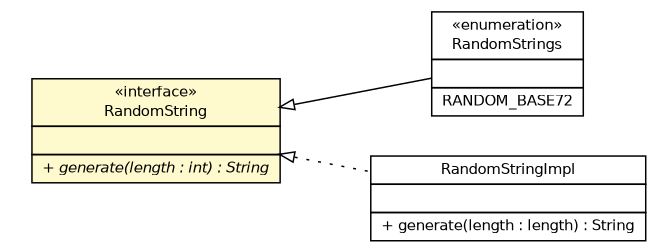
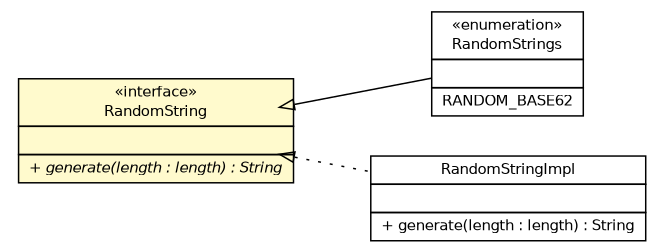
  digraph {
    nodesep=0.25
    rankdir=LR
    ranksep=0.5
    node [fontcolor=black fontname=Helvetica fontsize=10.0 shape=plaintext]
    edge [arrowtail=empty dir=back fontname=Helvetica fontsize=10 headport=p labelfontname=Helvetica labelfontsize=10 tailport=p]
-   n1 [label=<<table title="cn.home1.oss.lib.common.crypto.RandomString" border="0" cellborder="1" cellspacing="0" cellpadding="2" port="p" bgcolor="lemonChiffon" href="./RandomString.html"> 		<tr><td><table border="0" cellspacing="0" cellpadding="1"> <tr><td align="center" balign="center"> &#171;interface&#187; </td></tr> <tr><td align="center" balign="center"> RandomString </td></tr> 		</table></td></tr> 		<tr><td><table border="0" cellspacing="0" cellpadding="1"> <tr><td align="left" balign="left">  </td></tr> 		</table></td></tr> 		<tr><td><table border="0" cellspacing="0" cellpadding="1"> <tr><td align="left" balign="left"><font face="Helvetica-Oblique" point-size="10.0"> + generate(length : int) : String </font></td></tr> 		</table></td></tr> 		</table>>]
-   n2 [label=<<table title="cn.home1.oss.lib.common.crypto.RandomString.RandomStrings" border="0" cellborder="1" cellspacing="0" cellpadding="2" port="p" href="./RandomString.RandomStrings.html"> 		<tr><td><table border="0" cellspacing="0" cellpadding="1"> <tr><td align="center" balign="center"> &#171;enumeration&#187; </td></tr> <tr><td align="center" balign="center"> RandomStrings </td></tr> 		</table></td></tr> 		<tr><td><table border="0" cellspacing="0" cellpadding="1"> <tr><td align="left" balign="left">  </td></tr> 		</table></td></tr> 		<tr><td><table border="0" cellspacing="0" cellpadding="1"> <tr><td align="left" balign="left"> RANDOM_BASE72 </td></tr> 		</table></td></tr> 		</table>>]
+   n1 [label=<<table title="cn.home1.oss.lib.common.crypto.RandomString" border="0" cellborder="1" cellspacing="0" cellpadding="2" port="p" bgcolor="lemonChiffon" href="./RandomString.html"> 		<tr><td><table border="0" cellspacing="0" cellpadding="1"> <tr><td align="center" balign="center"> &#171;interface&#187; </td></tr> <tr><td align="center" balign="center"> RandomString </td></tr> 		</table></td></tr> 		<tr><td><table border="0" cellspacing="0" cellpadding="1"> <tr><td align="left" balign="left">  </td></tr> 		</table></td></tr> 		<tr><td><table border="0" cellspacing="0" cellpadding="1"> <tr><td align="left" balign="left"><font face="Helvetica-Oblique" point-size="10.0"> + generate(length : length) : String </font></td></tr> 		</table></td></tr> 		</table>>]
+   n2 [label=<<table title="cn.home1.oss.lib.common.crypto.RandomString.RandomStrings" border="0" cellborder="1" cellspacing="0" cellpadding="2" port="p" href="./RandomString.RandomStrings.html"> 		<tr><td><table border="0" cellspacing="0" cellpadding="1"> <tr><td align="center" balign="center"> &#171;enumeration&#187; </td></tr> <tr><td align="center" balign="center"> RandomStrings </td></tr> 		</table></td></tr> 		<tr><td><table border="0" cellspacing="0" cellpadding="1"> <tr><td align="left" balign="left">  </td></tr> 		</table></td></tr> 		<tr><td><table border="0" cellspacing="0" cellpadding="1"> <tr><td align="left" balign="left"> RANDOM_BASE62 </td></tr> 		</table></td></tr> 		</table>>]
    n3 [label=<<table title="cn.home1.oss.lib.common.crypto.RandomString.RandomStringImpl" border="0" cellborder="1" cellspacing="0" cellpadding="2" port="p" href="./RandomString.RandomStringImpl.html"> 		<tr><td><table border="0" cellspacing="0" cellpadding="1"> <tr><td align="center" balign="center"> RandomStringImpl </td></tr> 		</table></td></tr> 		<tr><td><table border="0" cellspacing="0" cellpadding="1"> <tr><td align="left" balign="left">  </td></tr> 		</table></td></tr> 		<tr><td><table border="0" cellspacing="0" cellpadding="1"> <tr><td align="left" balign="left"> + generate(length : length) : String </td></tr> 		</table></td></tr> 		</table>>]
    n1 -> n2 [style=solid]
    n1 -> n3 [style=dotted]
  }
